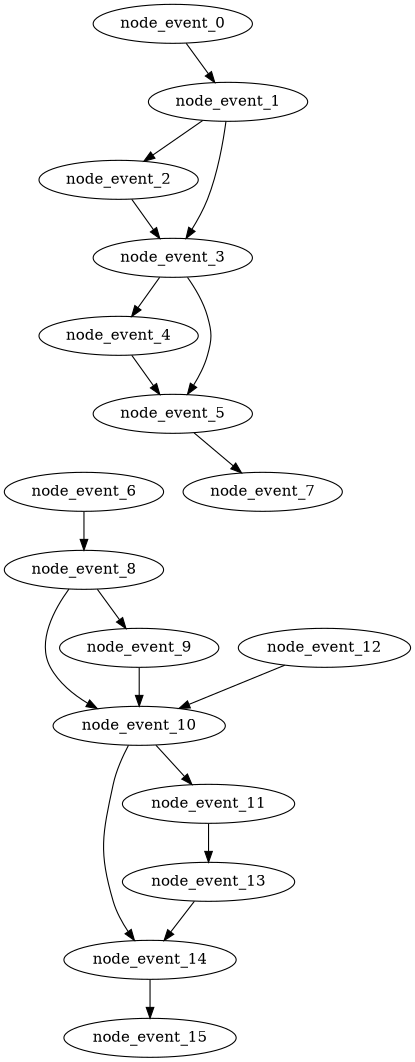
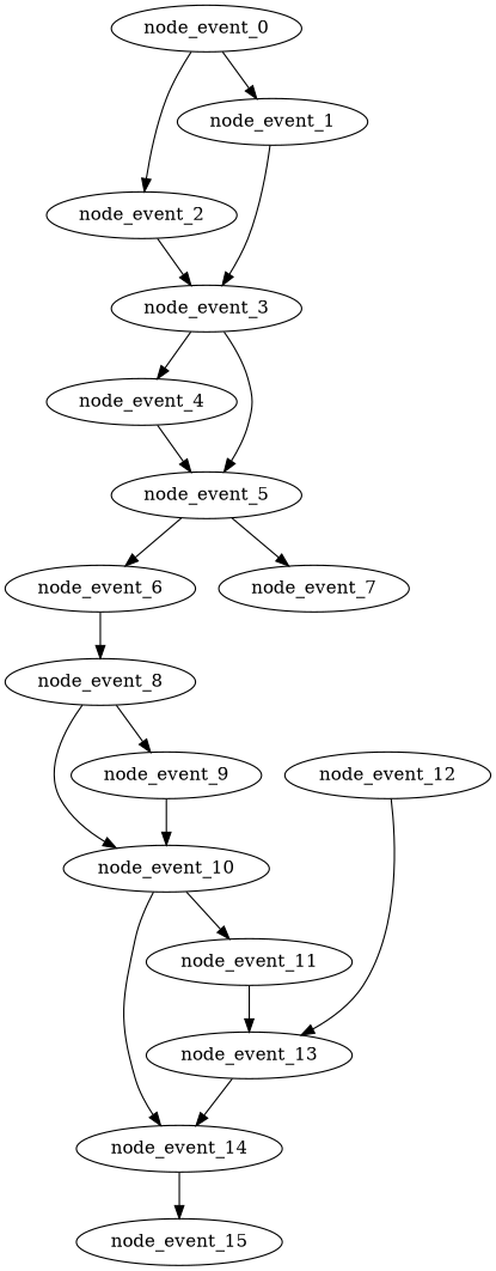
  digraph {
    node [Dependencies=0 Depth=1 EventType="DotQasm.Scheduling.GateEvent" Latency="00:00:00.0010000" Priority=0.011]
    node_event_0 [EventIndex=0 Priority=0.018000000000000002]
    node_event_1 [Dependencies=1 Depth=2 EventIndex=1 EventType="DotQasm.Scheduling.BarrierEvent" Priority=0.017]
    node_event_2 [Dependencies=2 Depth=3 EventIndex=2 Priority=0.016]
    node_event_3 [Dependencies=5 Depth=4 EventIndex=3 EventType="DotQasm.Scheduling.ControlledGateEvent" Latency="00:00:00.0020000" Priority=0.015000000000000001]
    node_event_4 [Dependencies=6 Depth=5 EventIndex=4 Priority=0.013000000000000001]
    node_event_5 [Dependencies=13 Depth=6 EventIndex=5 EventType="DotQasm.Scheduling.BarrierEvent" Priority=0.012]
    node_event_6 [Dependencies=14 Depth=7 EventIndex=6]
    node_event_7 [Dependencies=14 Depth=7 EventIndex=7]
    node_event_8 [Dependencies=30 Depth=8 EventIndex=8 EventType="DotQasm.Scheduling.ControlledGateEvent" Latency="00:00:00.0020000" Priority=0.01]
    node_event_9 [Dependencies=31 Depth=9 EventIndex=9 Priority=0.008]
    node_event_10 [Dependencies=63 Depth=10 EventIndex=10 EventType="DotQasm.Scheduling.BarrierEvent" Priority=0.007]
    node_event_11 [Dependencies=64 Depth=11 EventIndex=11 Priority=0.006]
    node_event_14 [Dependencies=131 Depth=13 EventIndex=14 EventType="DotQasm.Scheduling.BarrierEvent" Priority=0.004]
    node_event_13 [Dependencies=66 Depth=12 EventIndex=13 Priority=0.005]
    node_event_15 [Dependencies=132 Depth=14 EventIndex=15 EventType="DotQasm.Scheduling.MeasurementEvent" Latency="00:00:00.0030000" Priority=0.003]
    node_event_12 [EventIndex=12 Priority=0.006]
    node_event_0 -> node_event_1
-   node_event_1 -> node_event_2
+   node_event_0 -> node_event_2
    node_event_1 -> node_event_3
    node_event_2 -> node_event_3
    node_event_3 -> node_event_4
    node_event_3 -> node_event_5
    node_event_4 -> node_event_5
+   node_event_5 -> node_event_6
    node_event_5 -> node_event_7
    node_event_6 -> node_event_8
    node_event_8 -> node_event_9
    node_event_8 -> node_event_10
    node_event_9 -> node_event_10
    node_event_10 -> node_event_11
    node_event_10 -> node_event_14
    node_event_11 -> node_event_13
    node_event_14 -> node_event_15
    node_event_13 -> node_event_14
-   node_event_12 -> node_event_10
+   node_event_12 -> node_event_13
  }
